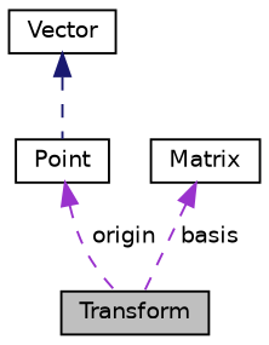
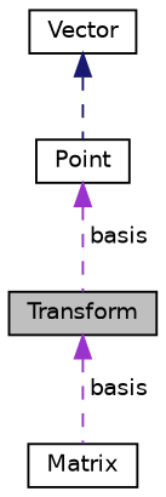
  digraph {
    node [color=black fillcolor=white fontname=Helvetica fontsize=10 shape=record style=filled]
    edge [color=darkorchid3 dir=back fontname=Helvetica fontsize=10 labelfontname=Helvetica labelfontsize=10 style=dashed]
    n1 [fillcolor=grey75 fontcolor=black height=0.2 label=Transform width=0.4]
    n2 [height=0.2 label=Point width=0.4]
    n3 [height=0.2 label=Vector width=0.4]
    n4 [height=0.2 label=Matrix width=0.4]
-   n2 -> n1 [label=" origin"]
+   n2 -> n1 [label=" basis"]
    n3 -> n2 [color=midnightblue]
-   n4 -> n1 [label=" basis"]
+   n1 -> n4 [label=" basis"]
  }
